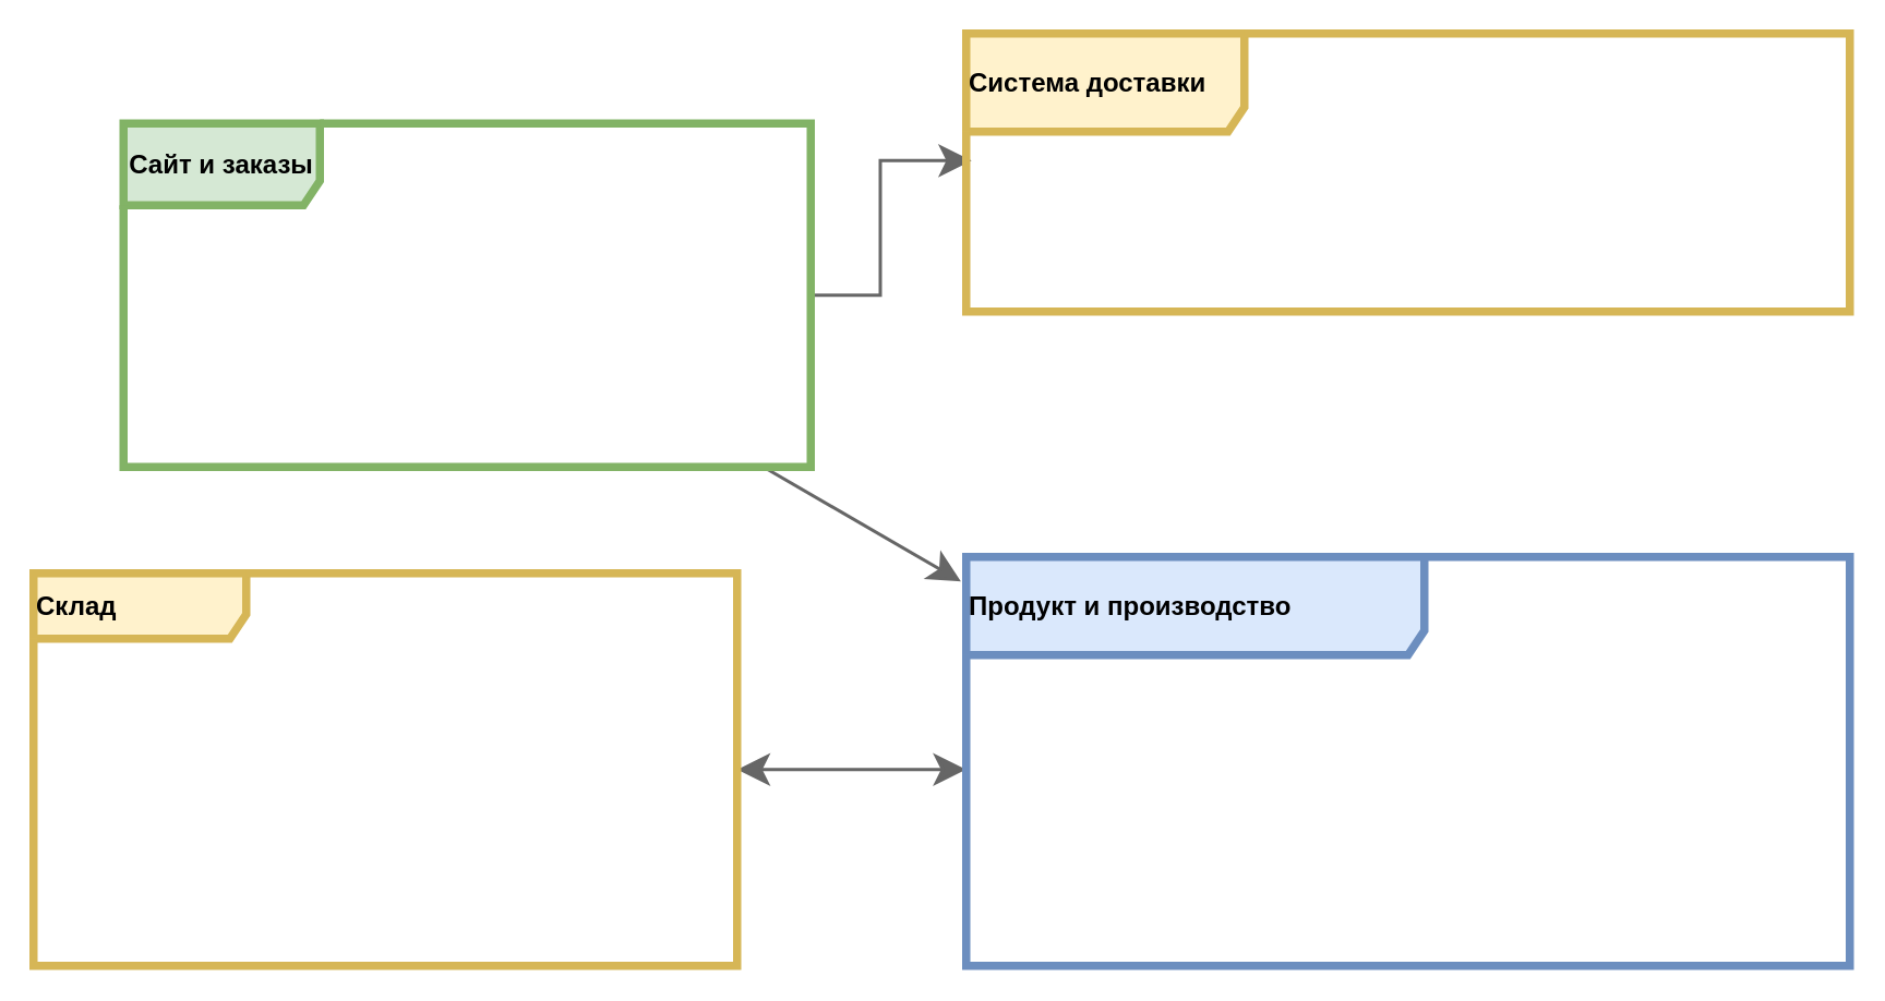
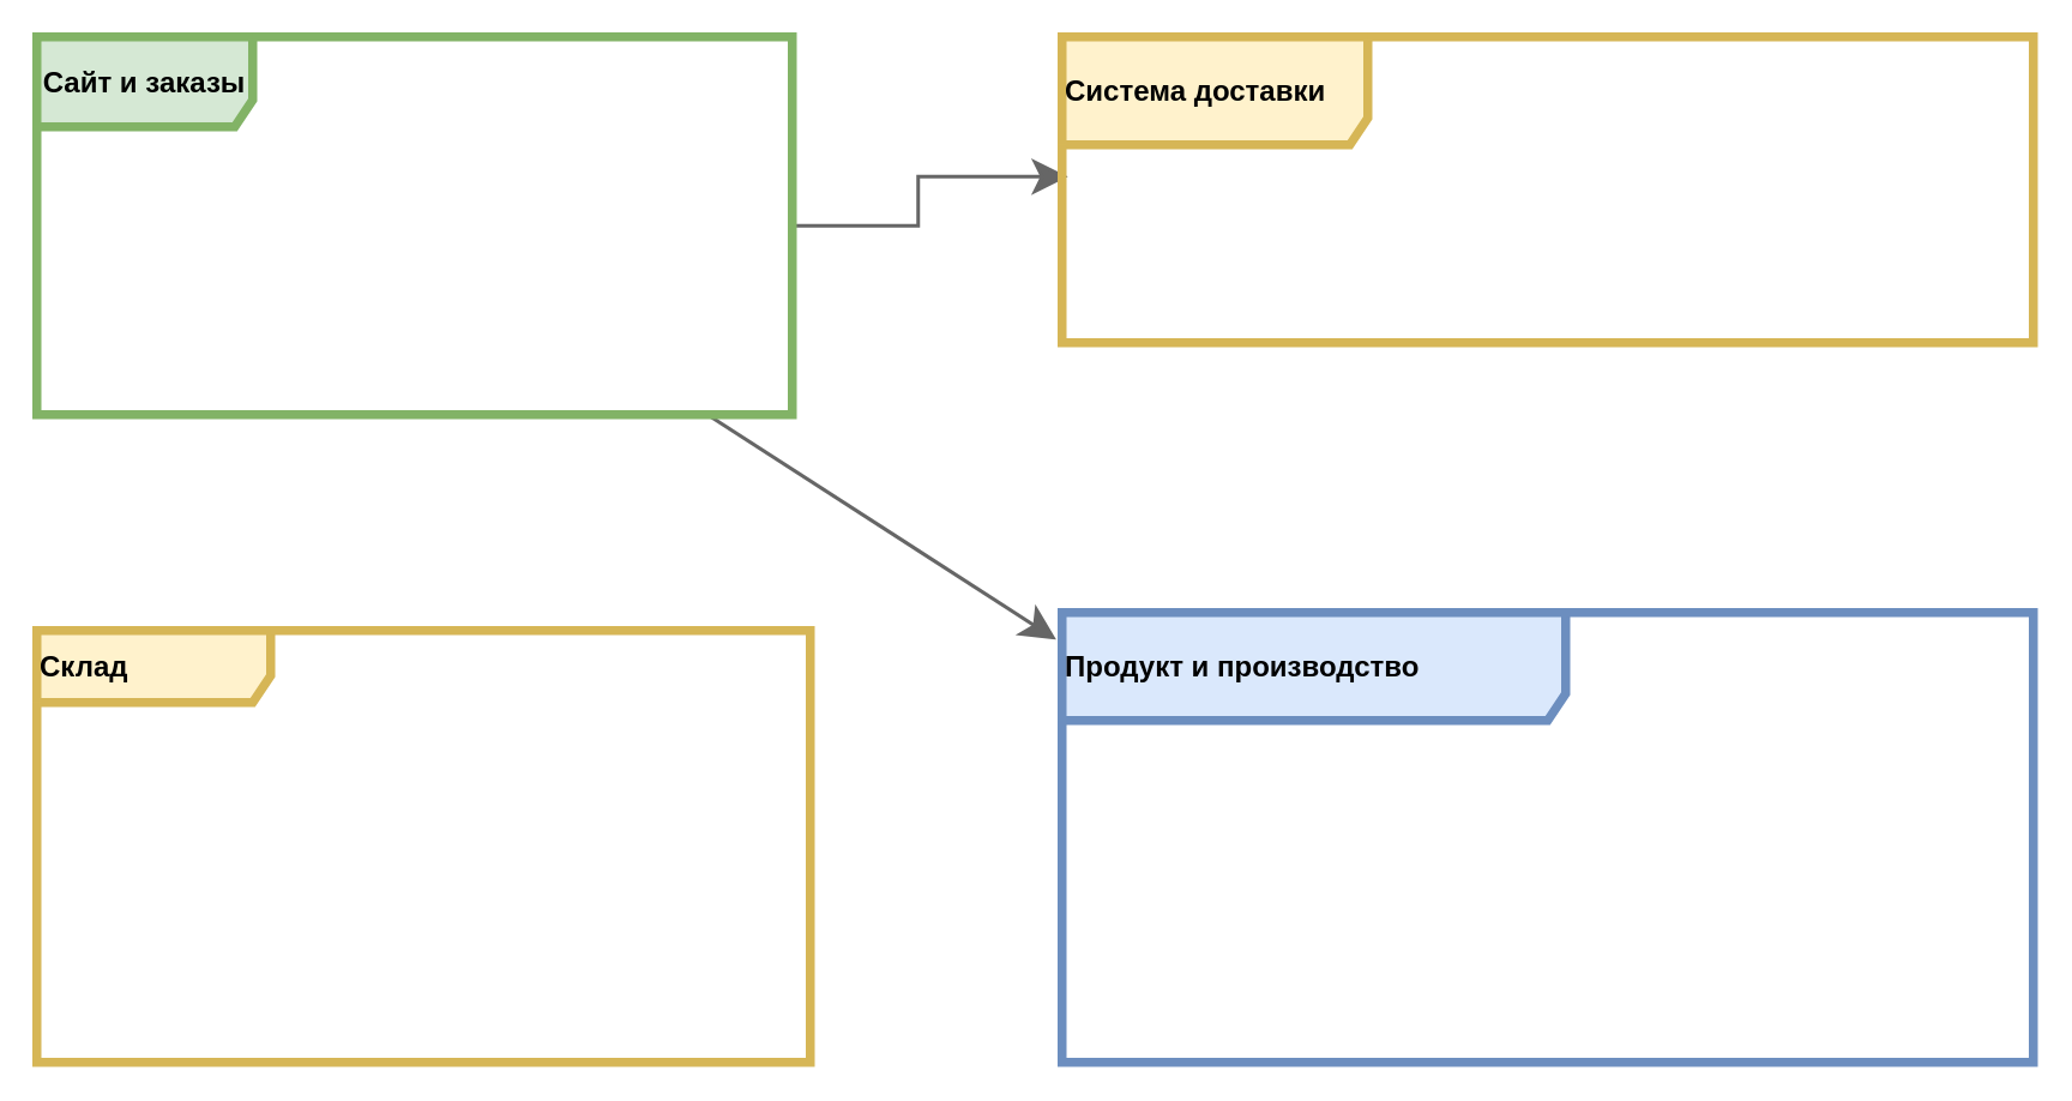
  <mxCell id="0" />
  <mxCell id="1" parent="0" />
  <mxCell id="2" style="edgeStyle=orthogonalEdgeStyle;rounded=0;orthogonalLoop=1;jettySize=auto;html=1;entryX=0.006;entryY=0.457;entryDx=0;entryDy=0;entryPerimeter=0;endSize=14;fillColor=#f5f5f5;strokeColor=#666666;strokeWidth=2;" edge="1" parent="1" source="4" target="5"><mxGeometry relative="1" as="geometry" /></mxCell>
  <mxCell id="3" style="rounded=0;orthogonalLoop=1;jettySize=auto;html=1;entryX=-0.006;entryY=0.06;entryDx=0;entryDy=0;entryPerimeter=0;strokeColor=#666666;endSize=14;fillColor=#f5f5f5;strokeWidth=2;" edge="1" parent="1" source="4" target="8"><mxGeometry relative="1" as="geometry" /></mxCell>
- <mxCell id="4" value="&lt;font style=&quot;font-size: 16px;&quot;&gt;&lt;b&gt;Сайт и заказы&lt;/b&gt;&lt;/font&gt;" style="shape=umlFrame;whiteSpace=wrap;html=1;pointerEvents=0;fillColor=#d5e8d4;strokeColor=#82b366;width=120;height=50;strokeWidth=5;" vertex="1" parent="1"><mxGeometry x="75" y="75" width="420" height="210" as="geometry" /></mxCell>
+ <mxCell id="4" value="&lt;font style=&quot;font-size: 16px;&quot;&gt;&lt;b&gt;Сайт и заказы&lt;/b&gt;&lt;/font&gt;" style="shape=umlFrame;whiteSpace=wrap;html=1;pointerEvents=0;fillColor=#d5e8d4;strokeColor=#82b366;width=120;height=50;strokeWidth=5;" vertex="1" parent="1"><mxGeometry x="20" y="20" width="420" height="210" as="geometry" /></mxCell>
  <mxCell id="5" value="&lt;font style=&quot;font-size: 16px;&quot;&gt;&lt;b&gt;Система доставки&lt;/b&gt;&lt;/font&gt;" style="shape=umlFrame;whiteSpace=wrap;html=1;pointerEvents=0;align=left;width=170;height=60;fillColor=#fff2cc;strokeColor=#d6b656;strokeWidth=5;" vertex="1" parent="1"><mxGeometry x="590" y="20" width="540" height="170" as="geometry" /></mxCell>
- <mxCell id="6" style="rounded=0;orthogonalLoop=1;jettySize=auto;html=1;entryX=0;entryY=0.52;entryDx=0;entryDy=0;entryPerimeter=0;startArrow=classic;startFill=1;targetPerimeterSpacing=0;strokeWidth=2;endSize=14;startSize=14;strokeColor=#666666;fillColor=#f5f5f5;" edge="1" parent="1" source="7" target="8"><mxGeometry relative="1" as="geometry" /></mxCell>
  <mxCell id="7" value="&lt;font style=&quot;font-size: 16px;&quot;&gt;&lt;b&gt;Склад&lt;/b&gt;&lt;/font&gt;" style="shape=umlFrame;whiteSpace=wrap;html=1;pointerEvents=0;fillColor=#fff2cc;strokeColor=#d6b656;width=130;height=40;strokeWidth=5;align=left;" vertex="1" parent="1"><mxGeometry x="20" y="350" width="430" height="240" as="geometry" /></mxCell>
  <mxCell id="8" value="&lt;font style=&quot;font-size: 16px;&quot;&gt;&lt;b&gt;Продукт и производство&lt;/b&gt;&lt;/font&gt;" style="shape=umlFrame;whiteSpace=wrap;html=1;pointerEvents=0;width=280;height=60;align=left;fillColor=#dae8fc;strokeColor=#6c8ebf;strokeWidth=5;" vertex="1" parent="1"><mxGeometry x="590" y="340" width="540" height="250" as="geometry" /></mxCell>
